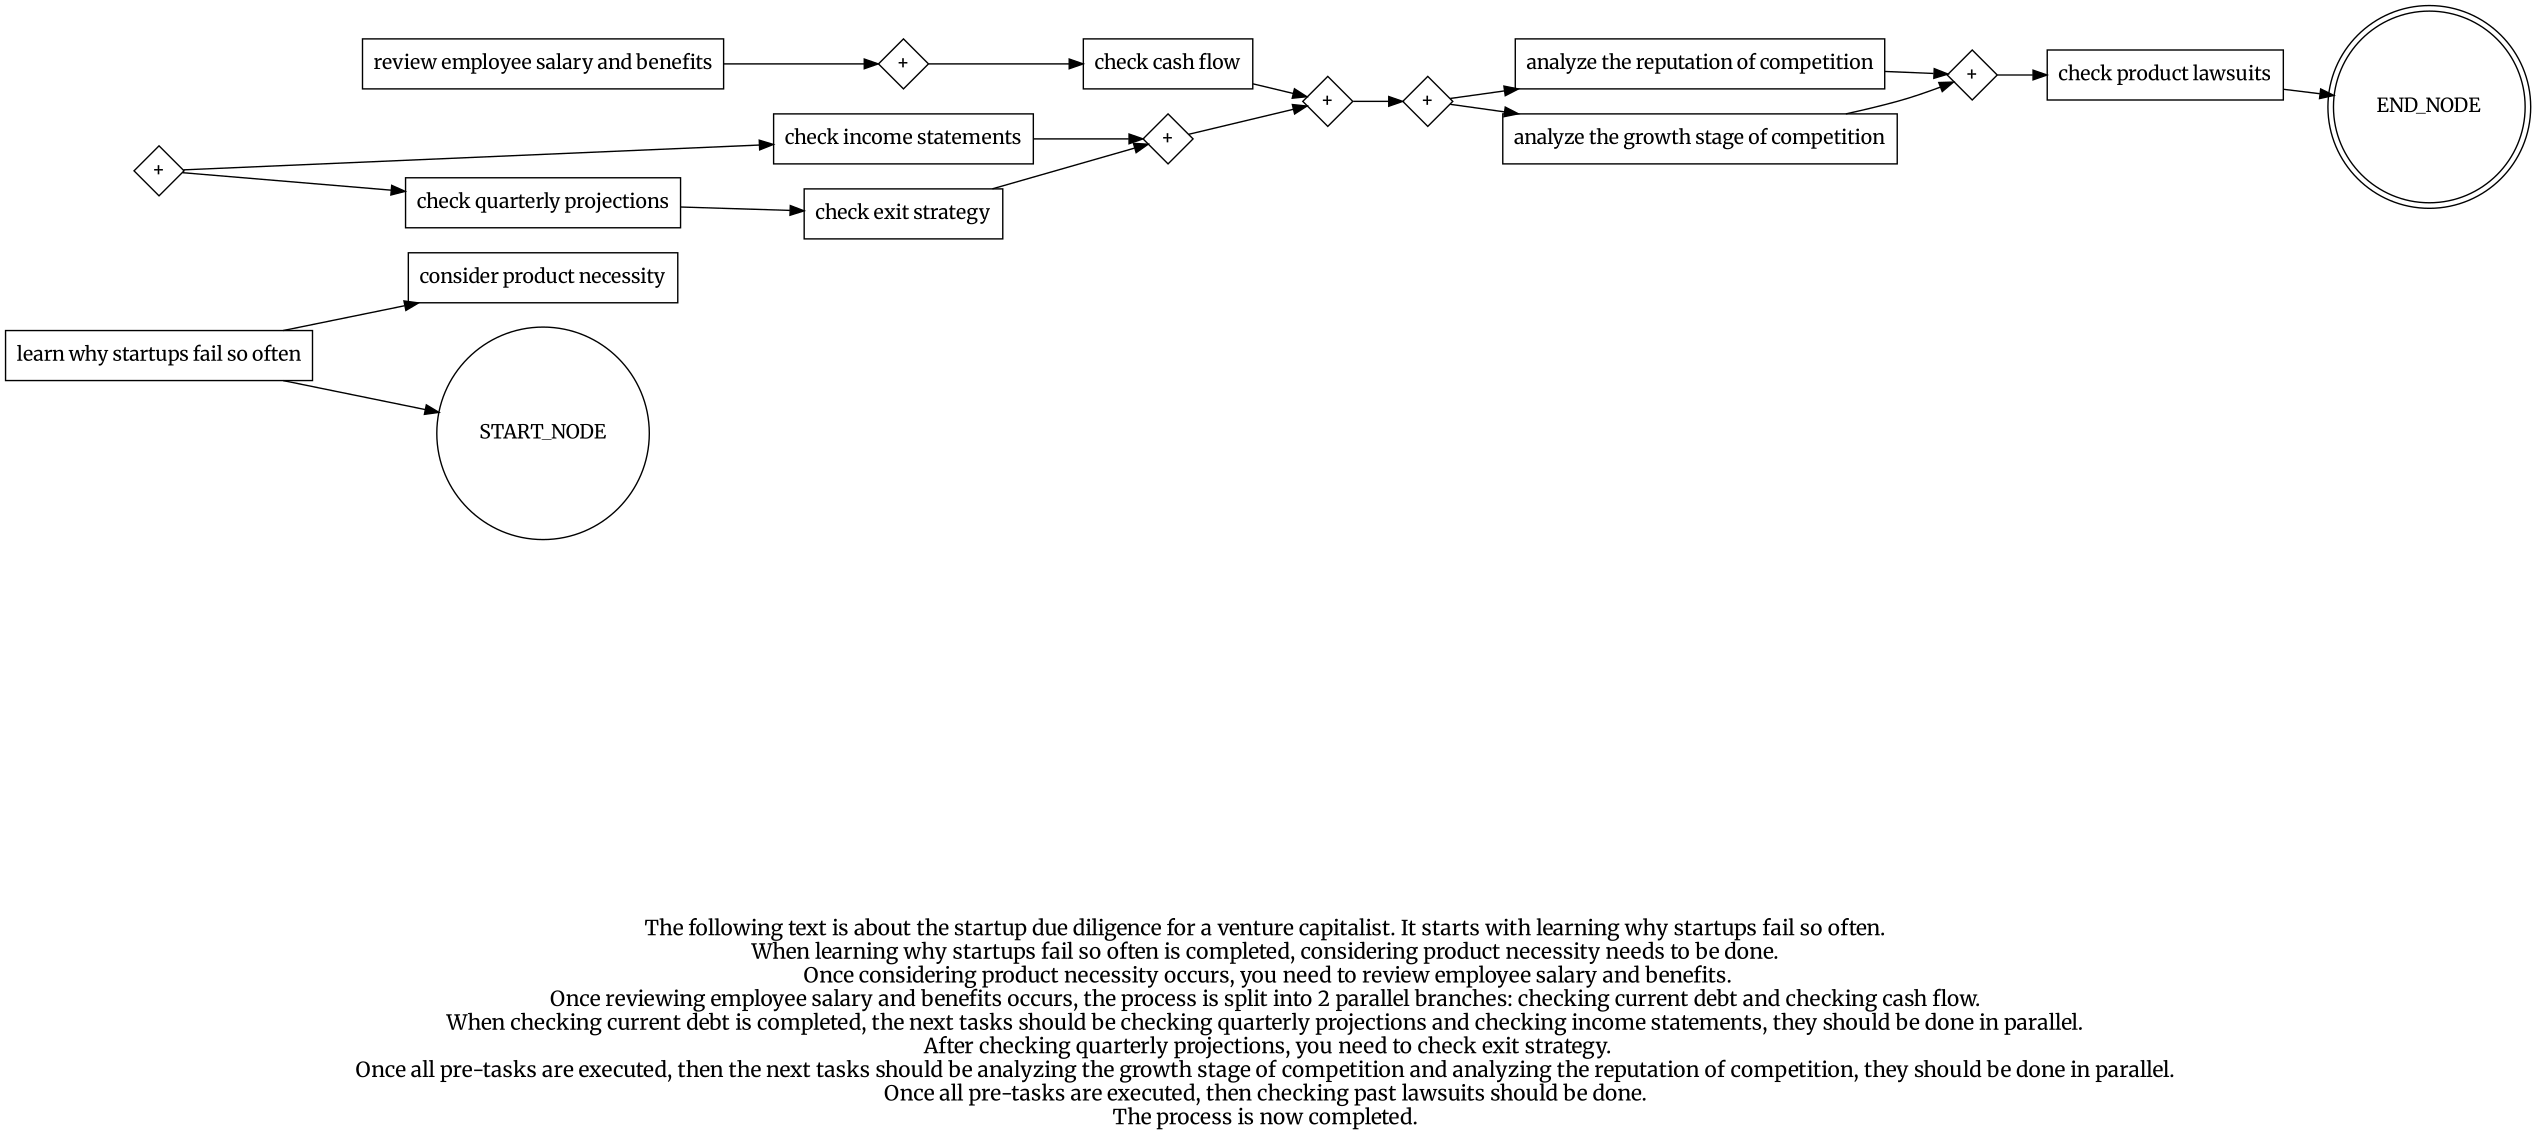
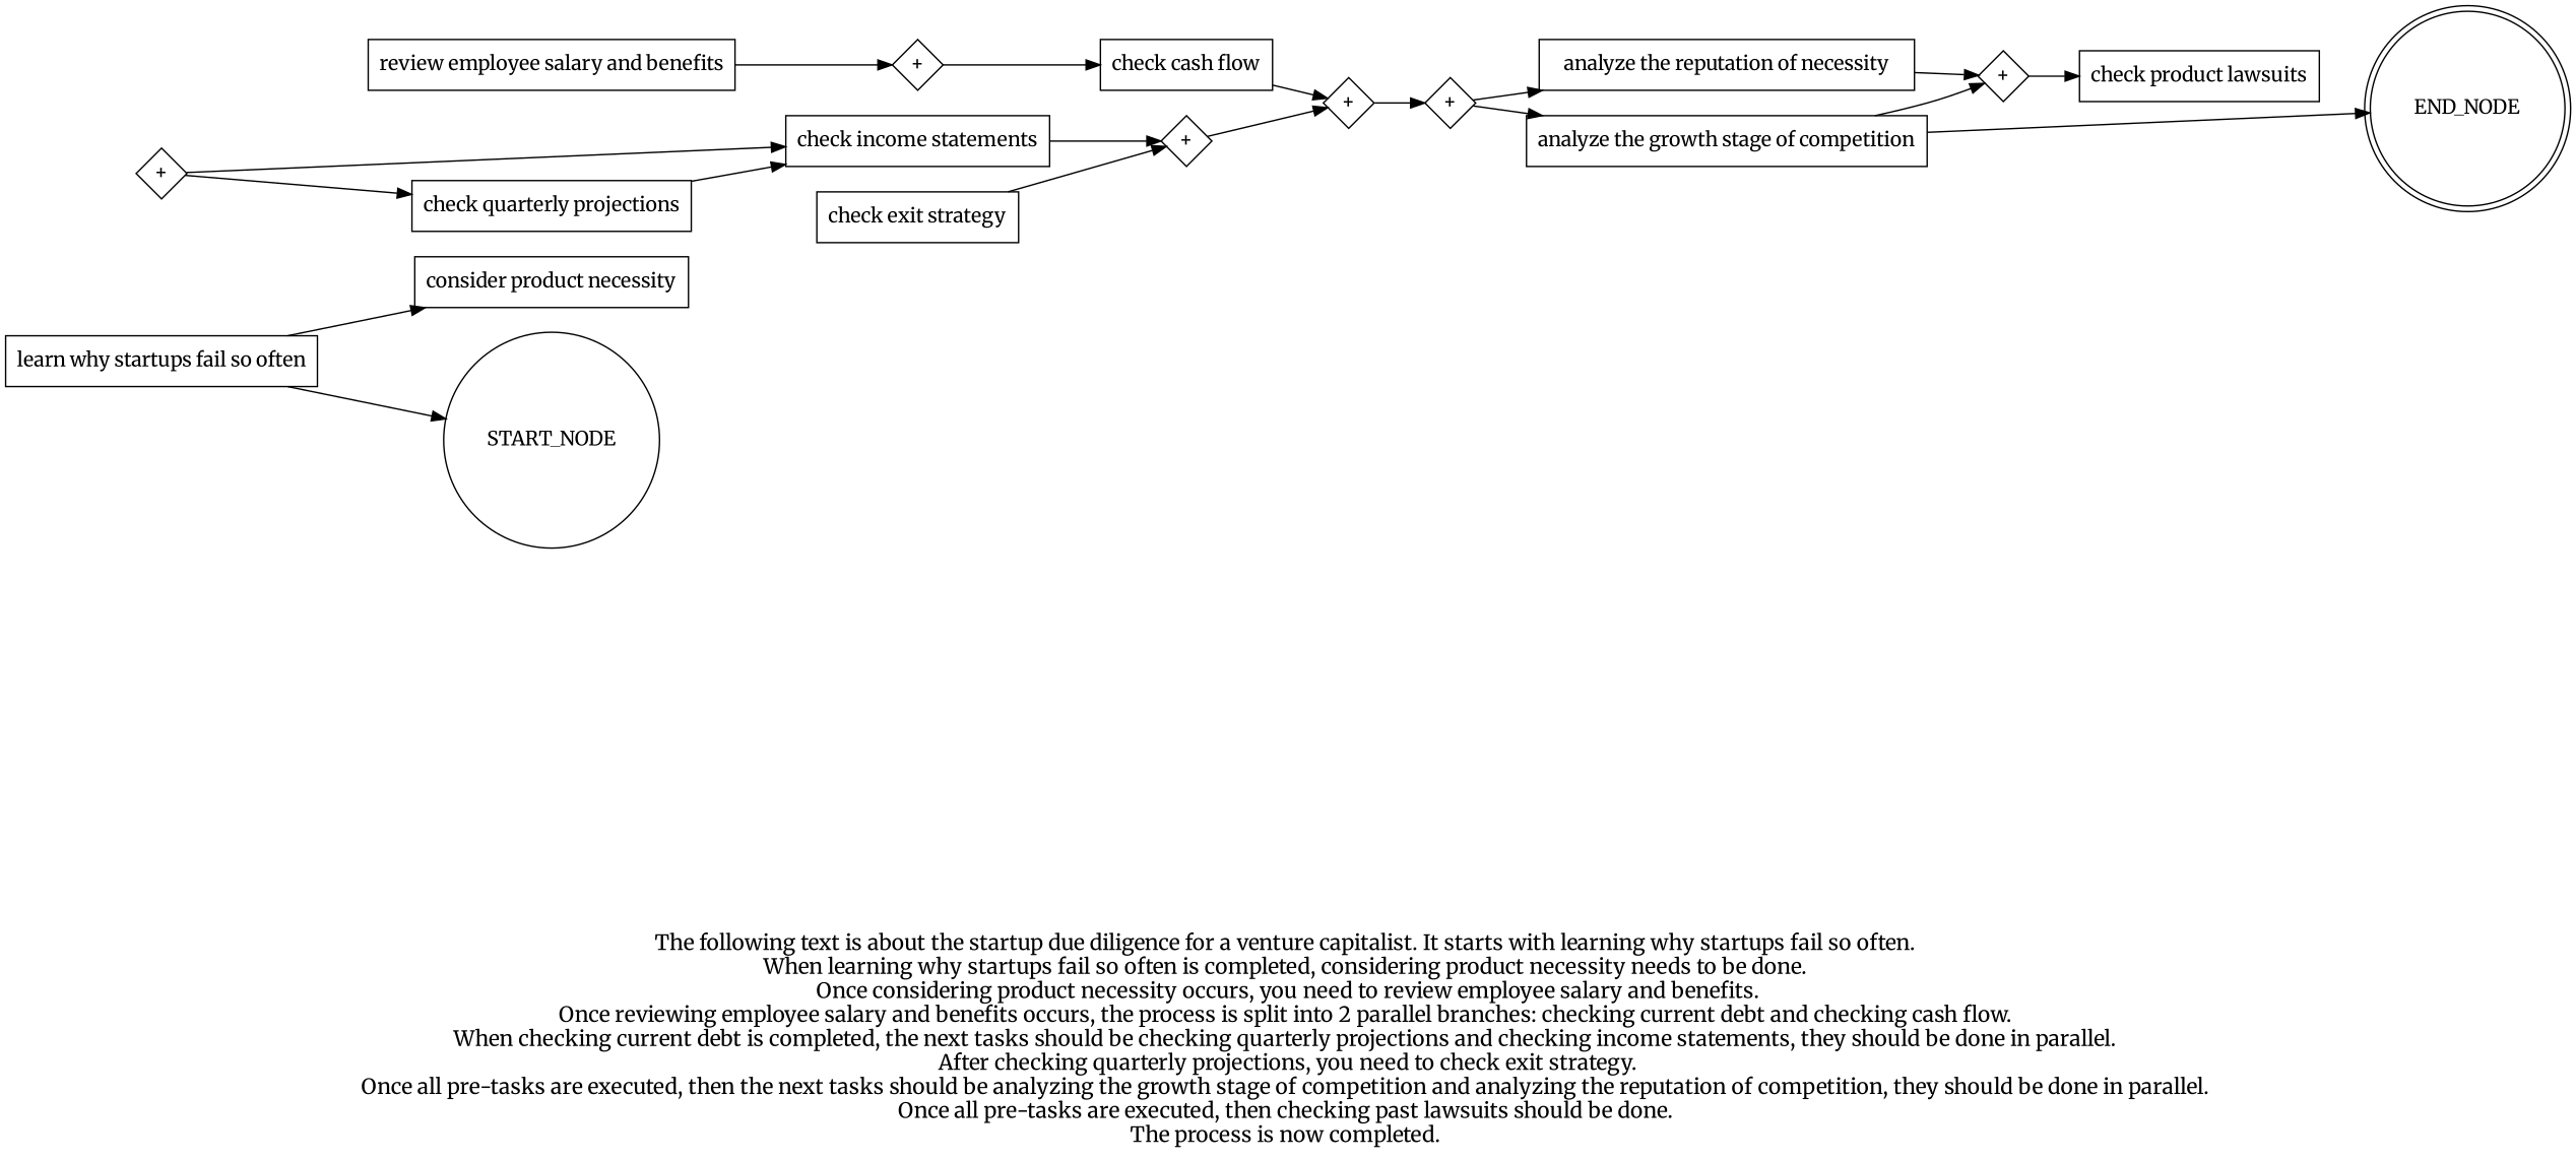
  digraph {
    fontname=Merriweather
    fontsize=15
    label="\n\n\nThe following text is about the startup due diligence for a venture capitalist. It starts with learning why startups fail so often. \nWhen learning why startups fail so often is completed, considering product necessity needs to be done. \nOnce considering product necessity occurs, you need to review employee salary and benefits.\nOnce reviewing employee salary and benefits occurs, the process is split into 2 parallel branches: checking current debt and checking cash flow. \nWhen checking current debt is completed, the next tasks should be checking quarterly projections and checking income statements, they should be done in parallel. \nAfter checking quarterly projections, you need to check exit strategy.\nOnce all pre-tasks are executed, then the next tasks should be analyzing the growth stage of competition and analyzing the reputation of competition, they should be done in parallel. \nOnce all pre-tasks are executed, then checking past lawsuits should be done. \nThe process is now completed. \n"
    rankdir=LR
    node [fontname=Merriweather shape=box]
    edge [fontname=Merriweather]
    "learn why startups fail so often"
    "consider product necessity"
    "review employee salary and benefits"
    n4 [fixedsize=true label="+" shape=diamond width=0.5]
    "check cash flow"
    n6 [fixedsize=true label="+" shape=diamond width=0.5]
    n7 [fixedsize=true label="+" shape=diamond width=0.5]
    "check quarterly projections"
    "check income statements"
    "check exit strategy"
    n11 [fixedsize=true label="+" shape=diamond width=0.5]
    n12 [fixedsize=true label="+" shape=diamond width=0.5]
    "analyze the growth stage of competition"
-   "analyze the reputation of competition"
+   "analyze the reputation of competition" [label="analyze the reputation of necessity"]
    n15 [fixedsize=true label="+" shape=diamond width=0.5]
    n16 [label="check product lawsuits"]
    START_NODE [shape=circle width=0.3]
    END_NODE [shape=doublecircle width=0.2]
    subgraph sub_1 {
      "learn why startups fail so often"
      "consider product necessity"
      "review employee salary and benefits"
      n4
      "check cash flow"
      n6
      n7
      "check quarterly projections"
      "check income statements"
      "check exit strategy"
      n11
      n12
      "analyze the growth stage of competition"
      "analyze the reputation of competition"
      n15
      n16
    }
    "learn why startups fail so often" -> "consider product necessity"
    "learn why startups fail so often" -> START_NODE
    "review employee salary and benefits" -> n4
    n4 -> "check cash flow"
    "check cash flow" -> n7
    n6 -> "check quarterly projections"
    n6 -> "check income statements"
    n7 -> n12
-   "check quarterly projections" -> "check exit strategy"
+   "check quarterly projections" -> "check income statements"
    "check income statements" -> n11
    "check exit strategy" -> n11
    n11 -> n7
    n12 -> "analyze the growth stage of competition"
    n12 -> "analyze the reputation of competition"
    "analyze the growth stage of competition" -> n15
    "analyze the reputation of competition" -> n15
    n15 -> n16
-   n16 -> END_NODE
+   "analyze the growth stage of competition" -> END_NODE
  }
